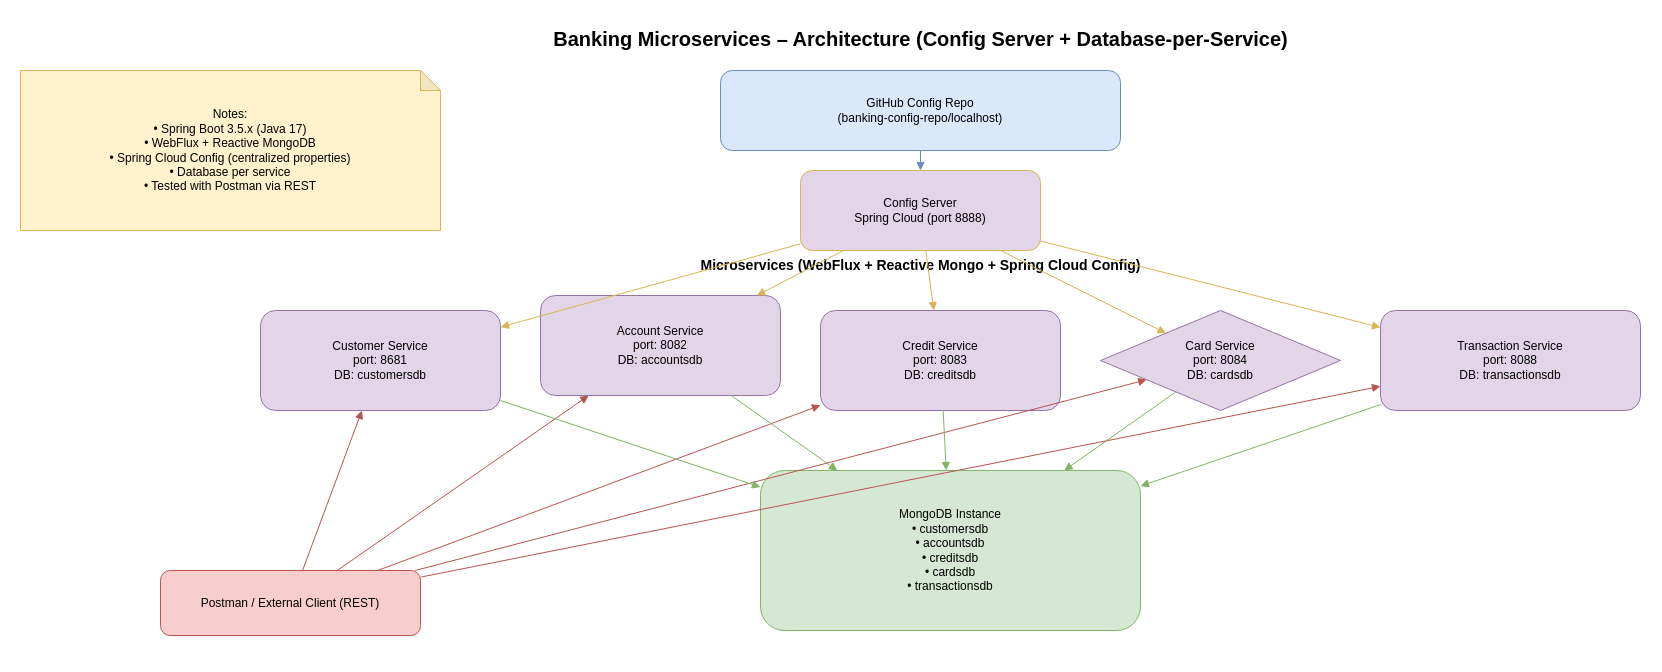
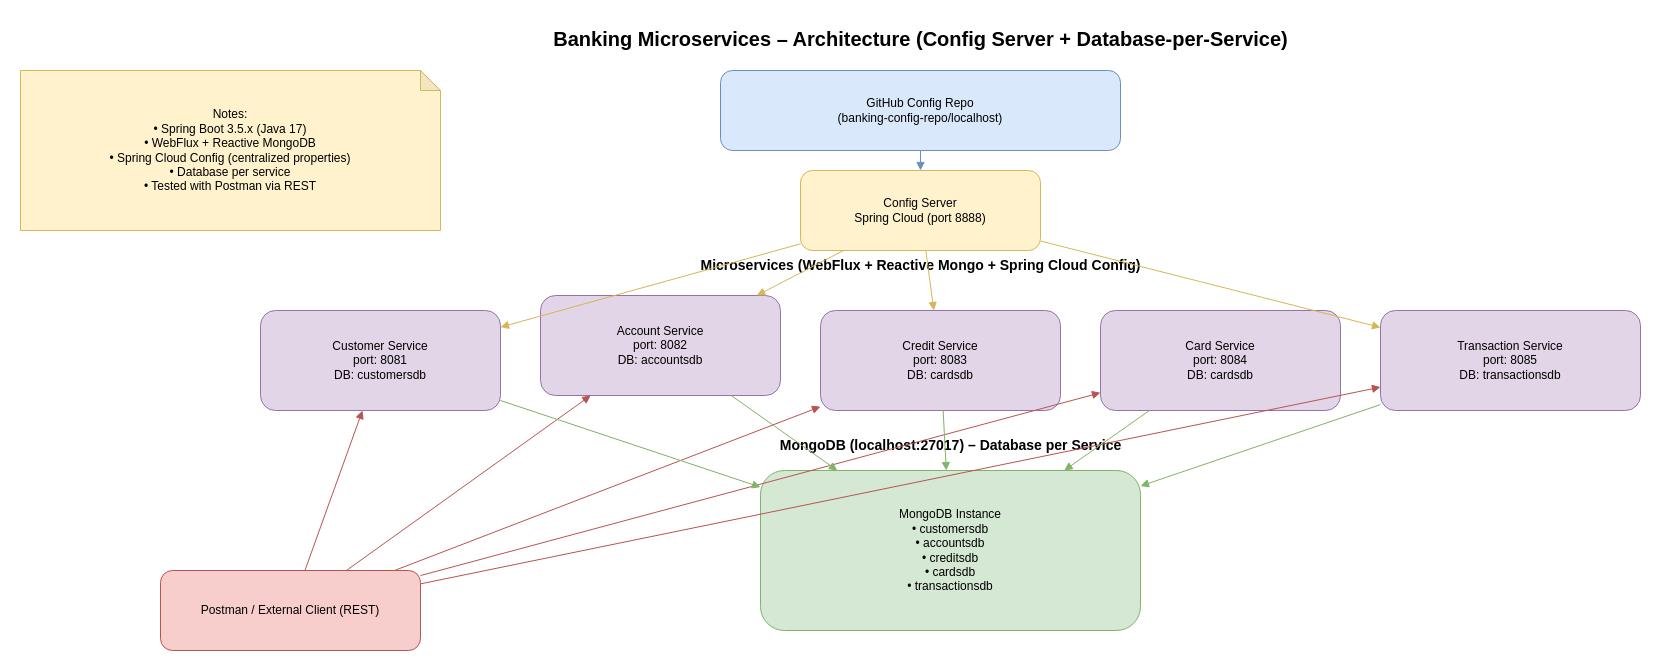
  <mxCell id="0" />
  <mxCell id="1" parent="0" />
  <mxCell id="2" value="Banking Microservices – Architecture (Config Server + Database-per-Service)" style="text;html=1;strokeColor=none;fillColor=none;fontSize=20;fontStyle=1;align=center;" parent="1" vertex="1"><mxGeometry x="220" y="20" width="1400" height="40" as="geometry" /></mxCell>
  <mxCell id="3" value="GitHub Config Repo&#10;(banking-config-repo/localhost)" style="rounded=1;whiteSpace=wrap;html=1;fillColor=#dae8fc;strokeColor=#6c8ebf;" parent="1" vertex="1"><mxGeometry x="720" y="70" width="400" height="80" as="geometry" /></mxCell>
- <mxCell id="4" value="Config Server&#10;Spring Cloud (port 8888)" style="rounded=1;whiteSpace=wrap;html=1;fillColor=#e1d5e7;strokeColor=#d6b656;" parent="1" vertex="1"><mxGeometry x="800" y="170" width="240" height="80" as="geometry" /></mxCell>
- <mxCell id="5" value="Postman / External Client (REST)" style="rounded=1;whiteSpace=wrap;html=1;fillColor=#f8cecc;strokeColor=#b85450;" parent="1" vertex="1"><mxGeometry x="160" y="570" width="260" height="65" as="geometry" /></mxCell>
+ <mxCell id="4" value="Config Server&#10;Spring Cloud (port 8888)" style="rounded=1;whiteSpace=wrap;html=1;fillColor=#fff2cc;strokeColor=#d6b656;" parent="1" vertex="1"><mxGeometry x="800" y="170" width="240" height="80" as="geometry" /></mxCell>
+ <mxCell id="5" value="Postman / External Client (REST)" style="rounded=1;whiteSpace=wrap;html=1;fillColor=#f8cecc;strokeColor=#b85450;" parent="1" vertex="1"><mxGeometry x="160" y="570" width="260" height="80" as="geometry" /></mxCell>
  <mxCell id="6" value="Microservices (WebFlux + Reactive Mongo + Spring Cloud Config)" style="text;html=1;strokeColor=none;fillColor=none;fontSize=14;fontStyle=1;align=center;" parent="1" vertex="1"><mxGeometry x="640" y="250" width="560" height="30" as="geometry" /></mxCell>
- <mxCell id="7" value="Customer Service&#10;port: 8681&#10;DB: customersdb" style="rounded=1;whiteSpace=wrap;html=1;fillColor=#e1d5e7;strokeColor=#9673a6;" parent="1" vertex="1"><mxGeometry x="260" y="310" width="240" height="100" as="geometry" /></mxCell>
+ <mxCell id="7" value="Customer Service&#10;port: 8081&#10;DB: customersdb" style="rounded=1;whiteSpace=wrap;html=1;fillColor=#e1d5e7;strokeColor=#9673a6;" parent="1" vertex="1"><mxGeometry x="260" y="310" width="240" height="100" as="geometry" /></mxCell>
  <mxCell id="8" value="Account Service&#10;port: 8082&#10;DB: accountsdb" style="rounded=1;whiteSpace=wrap;html=1;fillColor=#e1d5e7;strokeColor=#9673a6;" parent="1" vertex="1"><mxGeometry x="540" y="295" width="240" height="100" as="geometry" /></mxCell>
- <mxCell id="9" value="Credit Service&#10;port: 8083&#10;DB: creditsdb" style="rounded=1;whiteSpace=wrap;html=1;fillColor=#e1d5e7;strokeColor=#9673a6;" parent="1" vertex="1"><mxGeometry x="820" y="310" width="240" height="100" as="geometry" /></mxCell>
- <mxCell id="10" value="Card Service&#10;port: 8084&#10;DB: cardsdb" style="rhombus;whiteSpace=wrap;html=1;fillColor=#e1d5e7;strokeColor=#9673a6;" parent="1" vertex="1"><mxGeometry x="1100" y="310" width="240" height="100" as="geometry" /></mxCell>
- <mxCell id="11" value="Transaction Service&#10;port: 8088&#10;DB: transactionsdb" style="rounded=1;whiteSpace=wrap;html=1;fillColor=#e1d5e7;strokeColor=#9673a6;" parent="1" vertex="1"><mxGeometry x="1380" y="310" width="260" height="100" as="geometry" /></mxCell>
+ <mxCell id="9" value="Credit Service&#10;port: 8083&#10;DB: cardsdb" style="rounded=1;whiteSpace=wrap;html=1;fillColor=#e1d5e7;strokeColor=#9673a6;" parent="1" vertex="1"><mxGeometry x="820" y="310" width="240" height="100" as="geometry" /></mxCell>
+ <mxCell id="10" value="Card Service&#10;port: 8084&#10;DB: cardsdb" style="rounded=1;whiteSpace=wrap;html=1;fillColor=#e1d5e7;strokeColor=#9673a6;" parent="1" vertex="1"><mxGeometry x="1100" y="310" width="240" height="100" as="geometry" /></mxCell>
+ <mxCell id="11" value="Transaction Service&#10;port: 8085&#10;DB: transactionsdb" style="rounded=1;whiteSpace=wrap;html=1;fillColor=#e1d5e7;strokeColor=#9673a6;" parent="1" vertex="1"><mxGeometry x="1380" y="310" width="260" height="100" as="geometry" /></mxCell>
+ <mxCell id="12" value="MongoDB (localhost:27017) – Database per Service" style="text;html=1;strokeColor=none;fillColor=none;fontSize=14;fontStyle=1;align=center;" parent="1" vertex="1"><mxGeometry x="740" y="430" width="420" height="30" as="geometry" /></mxCell>
  <mxCell id="13" value="MongoDB Instance&#10;• customersdb&#10;• accountsdb&#10;• creditsdb&#10;• cardsdb&#10;• transactionsdb" style="rounded=1;whiteSpace=wrap;html=1;fillColor=#d5e8d4;strokeColor=#82b366;" parent="1" vertex="1"><mxGeometry x="760" y="470" width="380" height="160" as="geometry" /></mxCell>
  <mxCell id="14" style="endArrow=block;strokeColor=#6c8ebf;" parent="1" source="3" target="4" edge="1"><mxGeometry relative="1" as="geometry" /></mxCell>
  <mxCell id="15" style="endArrow=block;strokeColor=#d6b656;" parent="1" source="4" target="7" edge="1"><mxGeometry relative="1" as="geometry" /></mxCell>
  <mxCell id="16" style="endArrow=block;strokeColor=#d6b656;" parent="1" source="4" target="8" edge="1"><mxGeometry relative="1" as="geometry" /></mxCell>
  <mxCell id="17" style="endArrow=block;strokeColor=#d6b656;" parent="1" source="4" target="9" edge="1"><mxGeometry relative="1" as="geometry" /></mxCell>
- <mxCell id="18" style="endArrow=block;strokeColor=#d6b656;" parent="1" source="4" target="10" edge="1"><mxGeometry relative="1" as="geometry" /></mxCell>
  <mxCell id="19" style="endArrow=block;strokeColor=#d6b656;" parent="1" source="4" target="11" edge="1"><mxGeometry relative="1" as="geometry" /></mxCell>
  <mxCell id="20" style="endArrow=block;strokeColor=#b85450;" parent="1" source="5" target="7" edge="1"><mxGeometry relative="1" as="geometry" /></mxCell>
  <mxCell id="21" style="endArrow=block;strokeColor=#b85450;" parent="1" source="5" target="8" edge="1"><mxGeometry relative="1" as="geometry" /></mxCell>
  <mxCell id="22" style="endArrow=block;strokeColor=#b85450;" parent="1" source="5" target="9" edge="1"><mxGeometry relative="1" as="geometry" /></mxCell>
  <mxCell id="23" style="endArrow=block;strokeColor=#b85450;" parent="1" source="5" target="10" edge="1"><mxGeometry relative="1" as="geometry" /></mxCell>
  <mxCell id="24" style="endArrow=block;strokeColor=#b85450;" parent="1" source="5" target="11" edge="1"><mxGeometry relative="1" as="geometry" /></mxCell>
  <mxCell id="25" style="endArrow=block;strokeColor=#82b366;" parent="1" source="7" target="13" edge="1"><mxGeometry relative="1" as="geometry" /></mxCell>
  <mxCell id="26" style="endArrow=block;strokeColor=#82b366;" parent="1" source="8" target="13" edge="1"><mxGeometry relative="1" as="geometry" /></mxCell>
  <mxCell id="27" style="endArrow=block;strokeColor=#82b366;" parent="1" source="9" target="13" edge="1"><mxGeometry relative="1" as="geometry" /></mxCell>
  <mxCell id="28" style="endArrow=block;strokeColor=#82b366;" parent="1" source="10" target="13" edge="1"><mxGeometry relative="1" as="geometry" /></mxCell>
  <mxCell id="29" style="endArrow=block;strokeColor=#82b366;" parent="1" source="11" target="13" edge="1"><mxGeometry relative="1" as="geometry" /></mxCell>
  <mxCell id="30" value="Notes:&#10;• Spring Boot 3.5.x (Java 17)&#10;• WebFlux + Reactive MongoDB&#10;• Spring Cloud Config (centralized properties)&#10;• Database per service&#10;• Tested with Postman via REST" style="shape=note;whiteSpace=wrap;html=1;backgroundOutline=1;darkOpacity=0.05;size=20;fillColor=#fff2cc;strokeColor=#d6b656;" parent="1" vertex="1"><mxGeometry x="20" y="70" width="420" height="160" as="geometry" /></mxCell>
